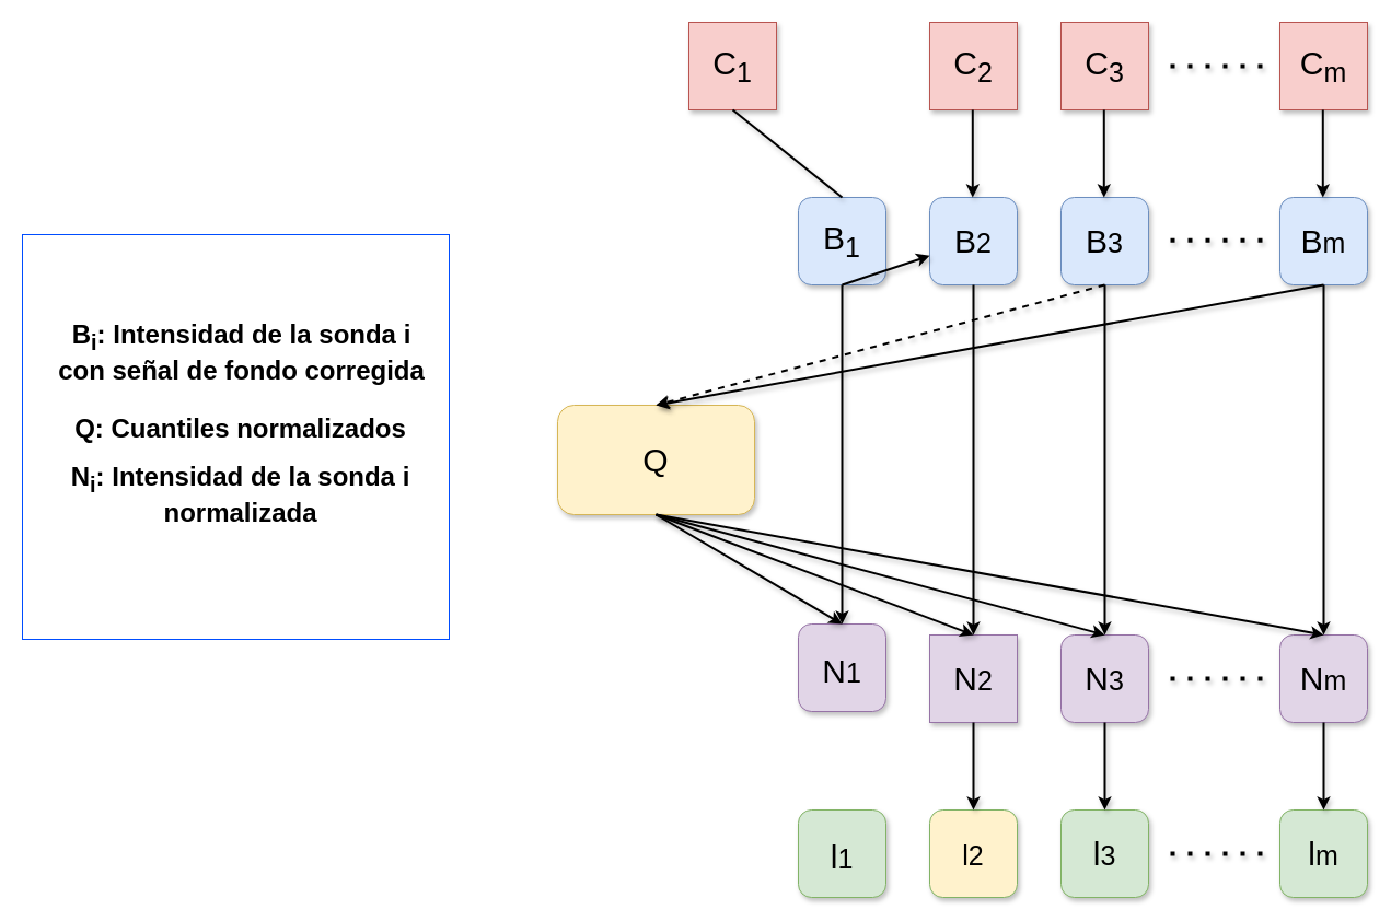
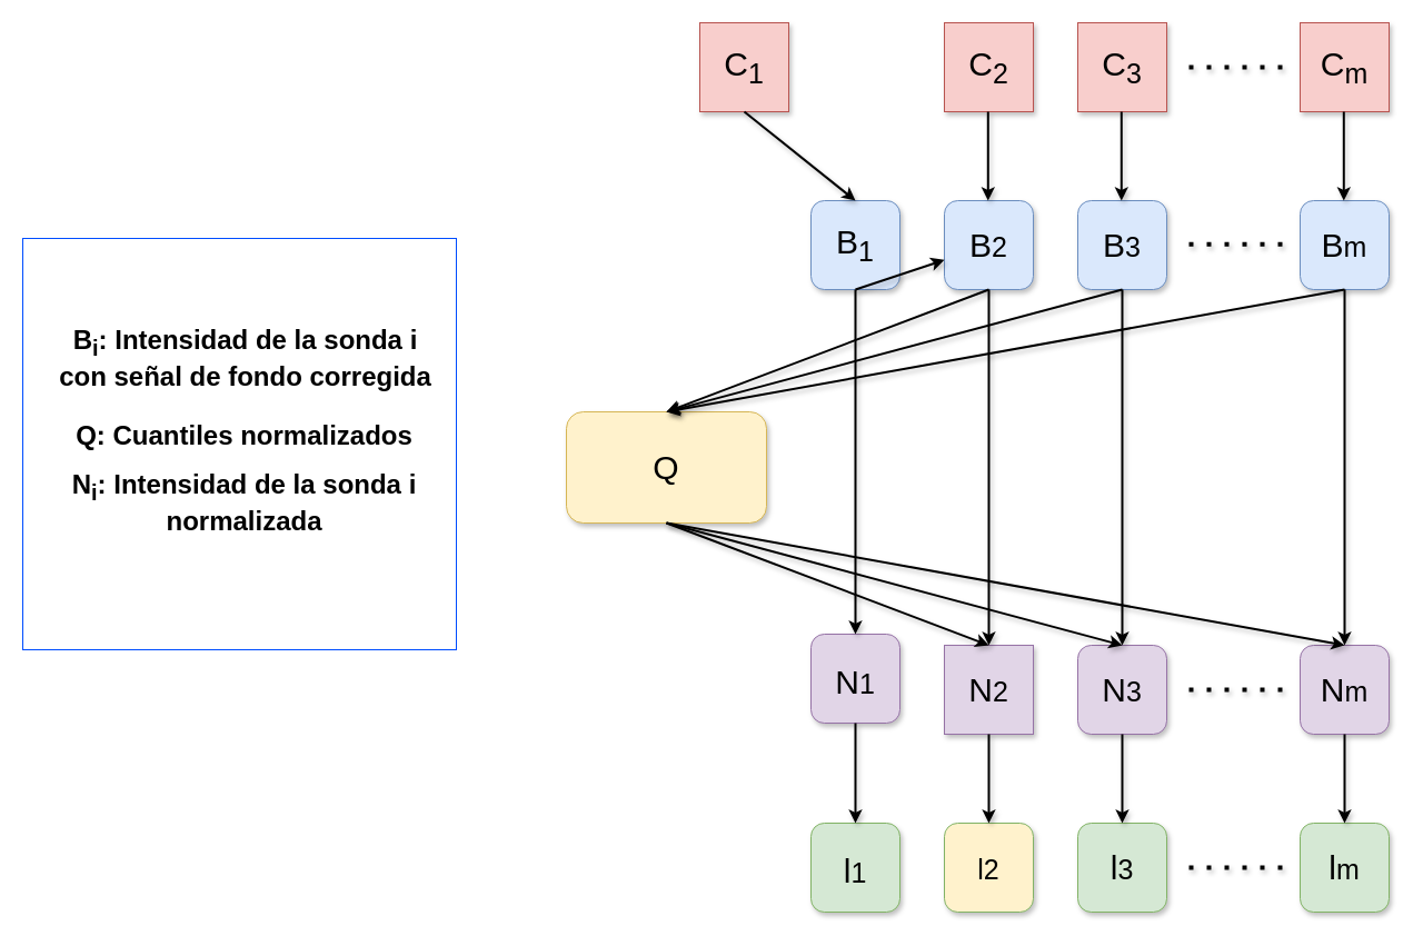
  <mxCell id="0" />
  <mxCell id="1" parent="0" />
  <mxCell id="2" value="C&lt;sub&gt;1&lt;/sub&gt;" style="rounded=0;whiteSpace=wrap;html=1;fontSize=30;direction=south;fillColor=#f8cecc;strokeColor=#b85450;shadow=1;" vertex="1" parent="1"><mxGeometry x="629" y="20" width="80" height="80" as="geometry" /></mxCell>
  <mxCell id="3" value="C&lt;sub&gt;2&lt;/sub&gt;" style="rounded=0;whiteSpace=wrap;html=1;fontSize=30;direction=south;fillColor=#f8cecc;strokeColor=#b85450;shadow=1;" vertex="1" parent="1"><mxGeometry x="849" y="20" width="80" height="80" as="geometry" /></mxCell>
  <mxCell id="4" value="C&lt;sub&gt;3&lt;/sub&gt;" style="rounded=0;whiteSpace=wrap;html=1;fontSize=30;direction=south;fillColor=#f8cecc;strokeColor=#b85450;shadow=1;" vertex="1" parent="1"><mxGeometry x="969" y="20" width="80" height="80" as="geometry" /></mxCell>
  <mxCell id="5" value="C&lt;sub&gt;m&lt;/sub&gt;" style="rounded=0;whiteSpace=wrap;html=1;fontSize=30;direction=south;fillColor=#f8cecc;strokeColor=#b85450;shadow=1;" vertex="1" parent="1"><mxGeometry x="1169" y="20" width="80" height="80" as="geometry" /></mxCell>
  <mxCell id="6" value="Q" style="rounded=1;whiteSpace=wrap;html=1;fontSize=30;fillColor=#fff2cc;strokeColor=#d6b656;direction=east;shadow=1;" vertex="1" parent="1"><mxGeometry x="509" y="370" width="180" height="100" as="geometry" /></mxCell>
  <mxCell id="7" value="B&lt;sub&gt;1&lt;/sub&gt;" style="rounded=1;whiteSpace=wrap;html=1;fontSize=30;fillColor=#dae8fc;strokeColor=#6c8ebf;direction=east;shadow=1;" vertex="1" parent="1"><mxGeometry x="729" y="180" width="80" height="80" as="geometry" /></mxCell>
  <mxCell id="8" value="B&lt;span style=&quot;font-size: 25px;&quot;&gt;2&lt;/span&gt;" style="rounded=1;whiteSpace=wrap;html=1;fontSize=30;fillColor=#dae8fc;strokeColor=#6c8ebf;direction=east;shadow=1;" vertex="1" parent="1"><mxGeometry x="849" y="180" width="80" height="80" as="geometry" /></mxCell>
  <mxCell id="9" value="B&lt;span style=&quot;font-size: 25px;&quot;&gt;3&lt;/span&gt;" style="rounded=1;whiteSpace=wrap;html=1;fontSize=30;fillColor=#dae8fc;strokeColor=#6c8ebf;direction=east;shadow=1;" vertex="1" parent="1"><mxGeometry x="969" y="180" width="80" height="80" as="geometry" /></mxCell>
  <mxCell id="10" value="B&lt;span style=&quot;font-size: 25px;&quot;&gt;m&lt;/span&gt;" style="rounded=1;whiteSpace=wrap;html=1;fontSize=30;fillColor=#dae8fc;strokeColor=#6c8ebf;direction=east;shadow=1;" vertex="1" parent="1"><mxGeometry x="1169" y="180" width="80" height="80" as="geometry" /></mxCell>
  <mxCell id="11" value="" style="endArrow=none;dashed=1;html=1;dashPattern=1 3;strokeWidth=4;rounded=0;fontSize=30;shadow=1;" edge="1" parent="1"><mxGeometry width="50" height="50" relative="1" as="geometry"><mxPoint x="1069" y="60" as="sourcePoint" /><mxPoint x="1159" y="60" as="targetPoint" /></mxGeometry></mxCell>
  <mxCell id="12" value="&lt;sub&gt;&lt;span style=&quot;font-size: 30px;&quot;&gt;N&lt;/span&gt;1&lt;/sub&gt;" style="rounded=1;whiteSpace=wrap;html=1;fontSize=30;fillColor=#e1d5e7;strokeColor=#9673a6;direction=east;shadow=1;" vertex="1" parent="1"><mxGeometry x="729" y="570" width="80" height="80" as="geometry" /></mxCell>
  <mxCell id="13" value="N&lt;span style=&quot;font-size: 25px;&quot;&gt;2&lt;/span&gt;" style="whiteSpace=wrap;html=1;fontSize=30;fillColor=#e1d5e7;strokeColor=#9673a6;direction=east;shadow=1;rounded=0;" vertex="1" parent="1"><mxGeometry x="849" y="580" width="80" height="80" as="geometry" /></mxCell>
  <mxCell id="14" value="N&lt;span style=&quot;font-size: 25px;&quot;&gt;3&lt;/span&gt;" style="rounded=1;whiteSpace=wrap;html=1;fontSize=30;fillColor=#e1d5e7;strokeColor=#9673a6;direction=east;shadow=1;" vertex="1" parent="1"><mxGeometry x="969" y="580" width="80" height="80" as="geometry" /></mxCell>
  <mxCell id="15" value="N&lt;span style=&quot;font-size: 25px;&quot;&gt;m&lt;/span&gt;" style="rounded=1;whiteSpace=wrap;html=1;fontSize=30;fillColor=#e1d5e7;strokeColor=#9673a6;direction=east;shadow=1;" vertex="1" parent="1"><mxGeometry x="1169" y="580" width="80" height="80" as="geometry" /></mxCell>
  <mxCell id="16" value="" style="endArrow=none;dashed=1;html=1;dashPattern=1 3;strokeWidth=4;rounded=0;fontSize=30;shadow=1;" edge="1" parent="1"><mxGeometry width="50" height="50" relative="1" as="geometry"><mxPoint x="1069" y="780" as="sourcePoint" /><mxPoint x="1159" y="780" as="targetPoint" /></mxGeometry></mxCell>
  <mxCell id="17" value="&lt;sub&gt;&lt;span style=&quot;font-size: 30px;&quot;&gt;l&lt;/span&gt;1&lt;/sub&gt;" style="rounded=1;whiteSpace=wrap;html=1;fontSize=30;fillColor=#d5e8d4;strokeColor=#82b366;direction=east;shadow=1;" vertex="1" parent="1"><mxGeometry x="729" y="740" width="80" height="80" as="geometry" /></mxCell>
  <mxCell id="18" value="&lt;span style=&quot;font-size: 25px;&quot;&gt;l2&lt;/span&gt;" style="rounded=1;whiteSpace=wrap;html=1;fontSize=30;fillColor=#fff2cc;strokeColor=#82b366;direction=east;shadow=1;" vertex="1" parent="1"><mxGeometry x="849" y="740" width="80" height="80" as="geometry" /></mxCell>
  <mxCell id="19" value="l&lt;span style=&quot;font-size: 25px;&quot;&gt;3&lt;/span&gt;" style="rounded=1;whiteSpace=wrap;html=1;fontSize=30;fillColor=#d5e8d4;strokeColor=#82b366;direction=east;shadow=1;" vertex="1" parent="1"><mxGeometry x="969" y="740" width="80" height="80" as="geometry" /></mxCell>
  <mxCell id="20" value="l&lt;span style=&quot;font-size: 25px;&quot;&gt;m&lt;/span&gt;" style="rounded=1;whiteSpace=wrap;html=1;fontSize=30;fillColor=#d5e8d4;strokeColor=#82b366;direction=east;shadow=1;" vertex="1" parent="1"><mxGeometry x="1169" y="740" width="80" height="80" as="geometry" /></mxCell>
  <mxCell id="21" value="" style="endArrow=none;dashed=1;html=1;dashPattern=1 3;strokeWidth=4;rounded=0;fontSize=30;shadow=1;" edge="1" parent="1"><mxGeometry width="50" height="50" relative="1" as="geometry"><mxPoint x="1069" y="620" as="sourcePoint" /><mxPoint x="1159" y="620" as="targetPoint" /></mxGeometry></mxCell>
  <mxCell id="22" value="" style="endArrow=none;dashed=1;html=1;dashPattern=1 3;strokeWidth=4;rounded=0;fontSize=30;shadow=1;" edge="1" parent="1"><mxGeometry width="50" height="50" relative="1" as="geometry"><mxPoint x="1069" y="219.29" as="sourcePoint" /><mxPoint x="1159" y="219.29" as="targetPoint" /></mxGeometry></mxCell>
- <mxCell id="23" value="" style="endArrow=none;html=1;rounded=0;fontSize=30;strokeWidth=2;exitX=1;exitY=0.5;exitDx=0;exitDy=0;entryX=0.5;entryY=0;entryDx=0;entryDy=0;shadow=1;" edge="1" parent="1" source="2" target="7"><mxGeometry width="50" height="50" relative="1" as="geometry"><mxPoint x="1269" y="360" as="sourcePoint" /><mxPoint x="1319" y="310" as="targetPoint" /></mxGeometry></mxCell>
+ <mxCell id="23" value="" style="endArrow=classic;html=1;rounded=0;fontSize=30;strokeWidth=2;exitX=1;exitY=0.5;exitDx=0;exitDy=0;entryX=0.5;entryY=0;entryDx=0;entryDy=0;shadow=1;" edge="1" parent="1" source="2" target="7"><mxGeometry width="50" height="50" relative="1" as="geometry"><mxPoint x="1269" y="360" as="sourcePoint" /><mxPoint x="1319" y="310" as="targetPoint" /></mxGeometry></mxCell>
  <mxCell id="24" value="" style="endArrow=classic;html=1;rounded=0;fontSize=30;strokeWidth=2;exitX=1;exitY=0.5;exitDx=0;exitDy=0;entryX=0.5;entryY=0;entryDx=0;entryDy=0;shadow=1;" edge="1" parent="1"><mxGeometry width="50" height="50" relative="1" as="geometry"><mxPoint x="888.29" y="100" as="sourcePoint" /><mxPoint x="888.29" y="180" as="targetPoint" /></mxGeometry></mxCell>
  <mxCell id="25" value="" style="endArrow=classic;html=1;rounded=0;fontSize=30;strokeWidth=2;exitX=1;exitY=0.5;exitDx=0;exitDy=0;entryX=0.5;entryY=0;entryDx=0;entryDy=0;shadow=1;" edge="1" parent="1"><mxGeometry width="50" height="50" relative="1" as="geometry"><mxPoint x="1008.29" y="100" as="sourcePoint" /><mxPoint x="1008.29" y="180" as="targetPoint" /></mxGeometry></mxCell>
  <mxCell id="26" value="" style="endArrow=classic;html=1;rounded=0;fontSize=30;strokeWidth=2;exitX=1;exitY=0.5;exitDx=0;exitDy=0;entryX=0.5;entryY=0;entryDx=0;entryDy=0;shadow=1;" edge="1" parent="1"><mxGeometry width="50" height="50" relative="1" as="geometry"><mxPoint x="1208.29" y="100" as="sourcePoint" /><mxPoint x="1208.29" y="180" as="targetPoint" /></mxGeometry></mxCell>
  <mxCell id="27" value="" style="endArrow=classic;html=1;rounded=0;fontSize=30;strokeWidth=2;exitX=0.5;exitY=1;exitDx=0;exitDy=0;shadow=1;" edge="1" parent="1" source="7" target="8"><mxGeometry width="50" height="50" relative="1" as="geometry"><mxPoint x="1269" y="360" as="sourcePoint" /><mxPoint x="1319" y="310" as="targetPoint" /></mxGeometry></mxCell>
- <mxCell id="29" value="" style="endArrow=classic;html=1;rounded=0;fontSize=30;strokeWidth=2;exitX=0.5;exitY=1;exitDx=0;exitDy=0;entryX=0.5;entryY=0;entryDx=0;entryDy=0;shadow=1;dashed=1;" edge="1" parent="1" source="9" target="6"><mxGeometry width="50" height="50" relative="1" as="geometry"><mxPoint x="989" y="360" as="sourcePoint" /><mxPoint x="1039" y="310" as="targetPoint" /></mxGeometry></mxCell>
+ <mxCell id="28" value="" style="endArrow=classic;html=1;rounded=0;fontSize=30;strokeWidth=2;exitX=0.5;exitY=1;exitDx=0;exitDy=0;entryX=0.5;entryY=0;entryDx=0;entryDy=0;shadow=1;" edge="1" parent="1" source="8" target="6"><mxGeometry width="50" height="50" relative="1" as="geometry"><mxPoint x="1269" y="360" as="sourcePoint" /><mxPoint x="1319" y="310" as="targetPoint" /></mxGeometry></mxCell>
+ <mxCell id="29" value="" style="endArrow=classic;html=1;rounded=0;fontSize=30;strokeWidth=2;exitX=0.5;exitY=1;exitDx=0;exitDy=0;entryX=0.5;entryY=0;entryDx=0;entryDy=0;shadow=1;" edge="1" parent="1" source="9" target="6"><mxGeometry width="50" height="50" relative="1" as="geometry"><mxPoint x="989" y="360" as="sourcePoint" /><mxPoint x="1039" y="310" as="targetPoint" /></mxGeometry></mxCell>
  <mxCell id="30" value="" style="endArrow=classic;html=1;rounded=0;fontSize=30;strokeWidth=2;exitX=0.5;exitY=1;exitDx=0;exitDy=0;entryX=0.5;entryY=0;entryDx=0;entryDy=0;shadow=1;" edge="1" parent="1" source="10" target="6"><mxGeometry width="50" height="50" relative="1" as="geometry"><mxPoint x="1149" y="410" as="sourcePoint" /><mxPoint x="609" y="370" as="targetPoint" /></mxGeometry></mxCell>
- <mxCell id="31" value="" style="endArrow=classic;html=1;rounded=0;fontSize=30;strokeWidth=2;exitX=0.5;exitY=1;exitDx=0;exitDy=0;entryX=0.5;entryY=0;entryDx=0;entryDy=0;shadow=1;" edge="1" parent="1" source="6" target="12"><mxGeometry width="50" height="50" relative="1" as="geometry"><mxPoint x="1269" y="360" as="sourcePoint" /><mxPoint x="1319" y="310" as="targetPoint" /></mxGeometry></mxCell>
  <mxCell id="32" value="" style="endArrow=classic;html=1;rounded=0;fontSize=30;strokeWidth=2;exitX=0.5;exitY=1;exitDx=0;exitDy=0;entryX=0.5;entryY=0;entryDx=0;entryDy=0;shadow=1;" edge="1" parent="1" source="6" target="13"><mxGeometry width="50" height="50" relative="1" as="geometry"><mxPoint x="1269" y="360" as="sourcePoint" /><mxPoint x="1319" y="310" as="targetPoint" /></mxGeometry></mxCell>
  <mxCell id="33" value="" style="endArrow=classic;html=1;rounded=0;fontSize=30;strokeWidth=2;exitX=0.5;exitY=1;exitDx=0;exitDy=0;entryX=0.5;entryY=0;entryDx=0;entryDy=0;shadow=1;" edge="1" parent="1" source="6" target="14"><mxGeometry width="50" height="50" relative="1" as="geometry"><mxPoint x="1189" y="460" as="sourcePoint" /><mxPoint x="1239" y="410" as="targetPoint" /></mxGeometry></mxCell>
  <mxCell id="34" value="" style="endArrow=classic;html=1;rounded=0;fontSize=30;strokeWidth=2;entryX=0.5;entryY=0;entryDx=0;entryDy=0;shadow=1;" edge="1" parent="1" target="15"><mxGeometry width="50" height="50" relative="1" as="geometry"><mxPoint x="599" y="470" as="sourcePoint" /><mxPoint x="1009" y="430" as="targetPoint" /></mxGeometry></mxCell>
+ <mxCell id="35" value="" style="endArrow=classic;html=1;rounded=0;fontSize=30;strokeWidth=2;exitX=0.5;exitY=1;exitDx=0;exitDy=0;entryX=0.5;entryY=0;entryDx=0;entryDy=0;shadow=1;" edge="1" parent="1" source="12" target="17"><mxGeometry width="50" height="50" relative="1" as="geometry"><mxPoint x="1089" y="500" as="sourcePoint" /><mxPoint x="1139" y="450" as="targetPoint" /></mxGeometry></mxCell>
  <mxCell id="36" value="" style="endArrow=classic;html=1;rounded=0;fontSize=30;strokeWidth=2;exitX=0.5;exitY=1;exitDx=0;exitDy=0;entryX=0.5;entryY=0;entryDx=0;entryDy=0;shadow=1;" edge="1" parent="1" source="13" target="18"><mxGeometry width="50" height="50" relative="1" as="geometry"><mxPoint x="1109" y="460" as="sourcePoint" /><mxPoint x="1159" y="410" as="targetPoint" /></mxGeometry></mxCell>
  <mxCell id="37" value="" style="endArrow=classic;html=1;rounded=0;fontSize=30;strokeWidth=2;exitX=0.5;exitY=1;exitDx=0;exitDy=0;entryX=0.5;entryY=0;entryDx=0;entryDy=0;shadow=1;" edge="1" parent="1" source="14" target="19"><mxGeometry width="50" height="50" relative="1" as="geometry"><mxPoint x="1049" y="510" as="sourcePoint" /><mxPoint x="1099" y="460" as="targetPoint" /></mxGeometry></mxCell>
  <mxCell id="38" value="" style="endArrow=classic;html=1;rounded=0;fontSize=30;strokeWidth=2;exitX=0.5;exitY=1;exitDx=0;exitDy=0;entryX=0.5;entryY=0;entryDx=0;entryDy=0;shadow=1;" edge="1" parent="1" source="15" target="20"><mxGeometry width="50" height="50" relative="1" as="geometry"><mxPoint x="1329" y="470" as="sourcePoint" /><mxPoint x="1379" y="420" as="targetPoint" /></mxGeometry></mxCell>
  <mxCell id="39" value="" style="endArrow=classic;html=1;rounded=0;fontSize=30;strokeWidth=2;entryX=0.5;entryY=0;entryDx=0;entryDy=0;shadow=1;" edge="1" parent="1" target="15"><mxGeometry width="50" height="50" relative="1" as="geometry"><mxPoint x="1209" y="260" as="sourcePoint" /><mxPoint x="1169" y="390" as="targetPoint" /></mxGeometry></mxCell>
  <mxCell id="40" value="" style="endArrow=classic;html=1;rounded=0;fontSize=30;strokeWidth=2;shadow=1;" edge="1" parent="1"><mxGeometry width="50" height="50" relative="1" as="geometry"><mxPoint x="1009" y="260" as="sourcePoint" /><mxPoint x="1009" y="580" as="targetPoint" /></mxGeometry></mxCell>
  <mxCell id="41" value="" style="endArrow=classic;html=1;rounded=0;fontSize=30;strokeWidth=2;entryX=0.5;entryY=0;entryDx=0;entryDy=0;shadow=1;" edge="1" parent="1" target="13"><mxGeometry width="50" height="50" relative="1" as="geometry"><mxPoint x="889" y="260" as="sourcePoint" /><mxPoint x="959" y="420" as="targetPoint" /></mxGeometry></mxCell>
  <mxCell id="42" value="" style="endArrow=classic;html=1;rounded=0;fontSize=30;strokeWidth=2;entryX=0.5;entryY=0;entryDx=0;entryDy=0;shadow=1;" edge="1" parent="1" target="12"><mxGeometry width="50" height="50" relative="1" as="geometry"><mxPoint x="769" y="260" as="sourcePoint" /><mxPoint x="1399" y="380" as="targetPoint" /></mxGeometry></mxCell>
  <mxCell id="43" value="B&lt;sub&gt;i&lt;/sub&gt;: Intensidad de la sonda i&lt;br&gt;con señal de fondo corregida" style="text;strokeColor=none;fillColor=none;html=1;fontSize=24;fontStyle=1;verticalAlign=middle;align=center;" vertex="1" parent="1"><mxGeometry x="170" y="302" width="100" height="40" as="geometry" /></mxCell>
  <mxCell id="44" value="Q: Cuantiles normalizados" style="text;strokeColor=none;fillColor=none;html=1;fontSize=24;fontStyle=1;verticalAlign=middle;align=center;" vertex="1" parent="1"><mxGeometry x="169" y="372" width="100" height="40" as="geometry" /></mxCell>
  <mxCell id="45" value="N&lt;sub&gt;i&lt;/sub&gt;: Intensidad de la sonda i&lt;br&gt;normalizada" style="text;strokeColor=none;fillColor=none;html=1;fontSize=24;fontStyle=1;verticalAlign=middle;align=center;" vertex="1" parent="1"><mxGeometry x="169" y="432" width="100" height="40" as="geometry" /></mxCell>
  <mxCell id="46" value="" style="rounded=0;whiteSpace=wrap;html=1;fontSize=30;strokeColor=#004DFF;fillColor=none;" vertex="1" parent="1"><mxGeometry x="20" y="214" width="390" height="370" as="geometry" /></mxCell>
